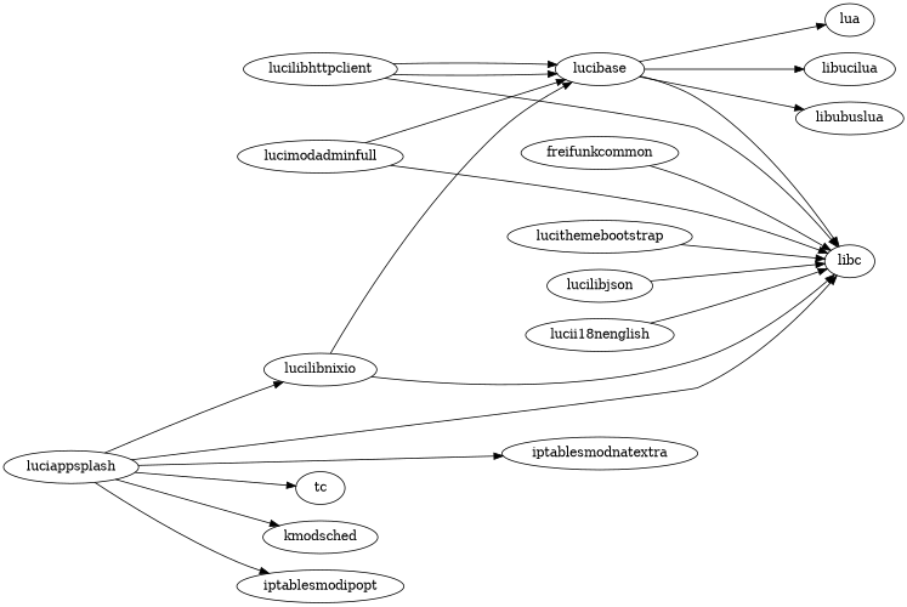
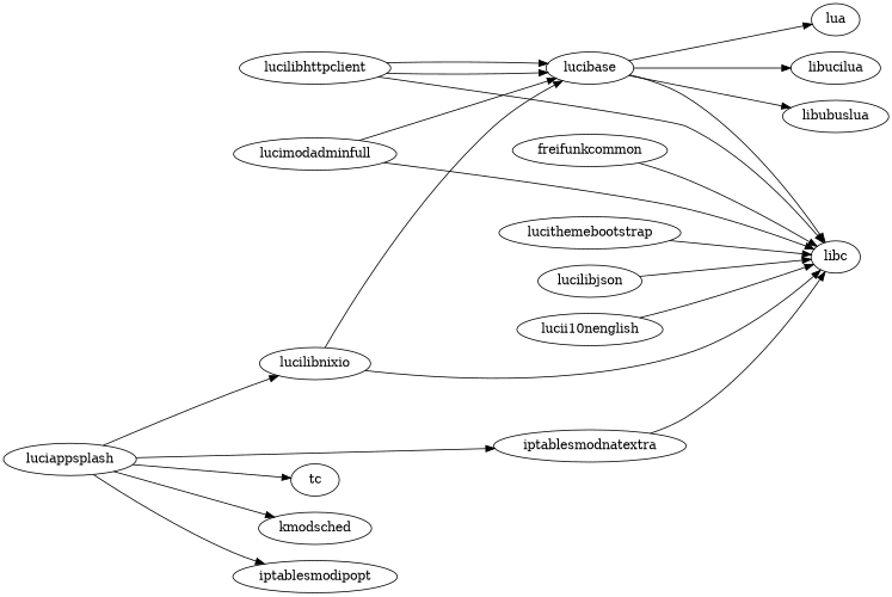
  digraph {
    fontname=Monospace
    rankdir=LR
    ranksep=1.5
    splines=true
    edge [arrowsize=1.0]
    lucilibhttpclient
    libc
    lucibase
    lua
    libucilua
    libubuslua
    lucilibnixio
-   lucii18nenglish
+   lucii18nenglish [label=lucii10nenglish]
    luciappsplash
    tc
    kmodsched
    iptablesmodnatextra
    iptablesmodipopt
    lucimodadminfull
    freifunkcommon
    lucithemebootstrap
    lucilibjson
    lucilibhttpclient -> libc
    lucilibhttpclient -> lucibase
    lucilibhttpclient -> lucibase
    lucibase -> libc
    lucibase -> lua
    lucibase -> libucilua
    lucibase -> libubuslua
    lucilibnixio -> libc
    lucilibnixio -> lucibase
    lucii18nenglish -> libc
-   luciappsplash -> libc
+   iptablesmodnatextra -> libc
    luciappsplash -> lucilibnixio
    luciappsplash -> tc
    luciappsplash -> kmodsched
    luciappsplash -> iptablesmodnatextra
    luciappsplash -> iptablesmodipopt
    lucimodadminfull -> libc
    lucimodadminfull -> lucibase
    freifunkcommon -> libc
    lucithemebootstrap -> libc
    lucilibjson -> libc
  }
